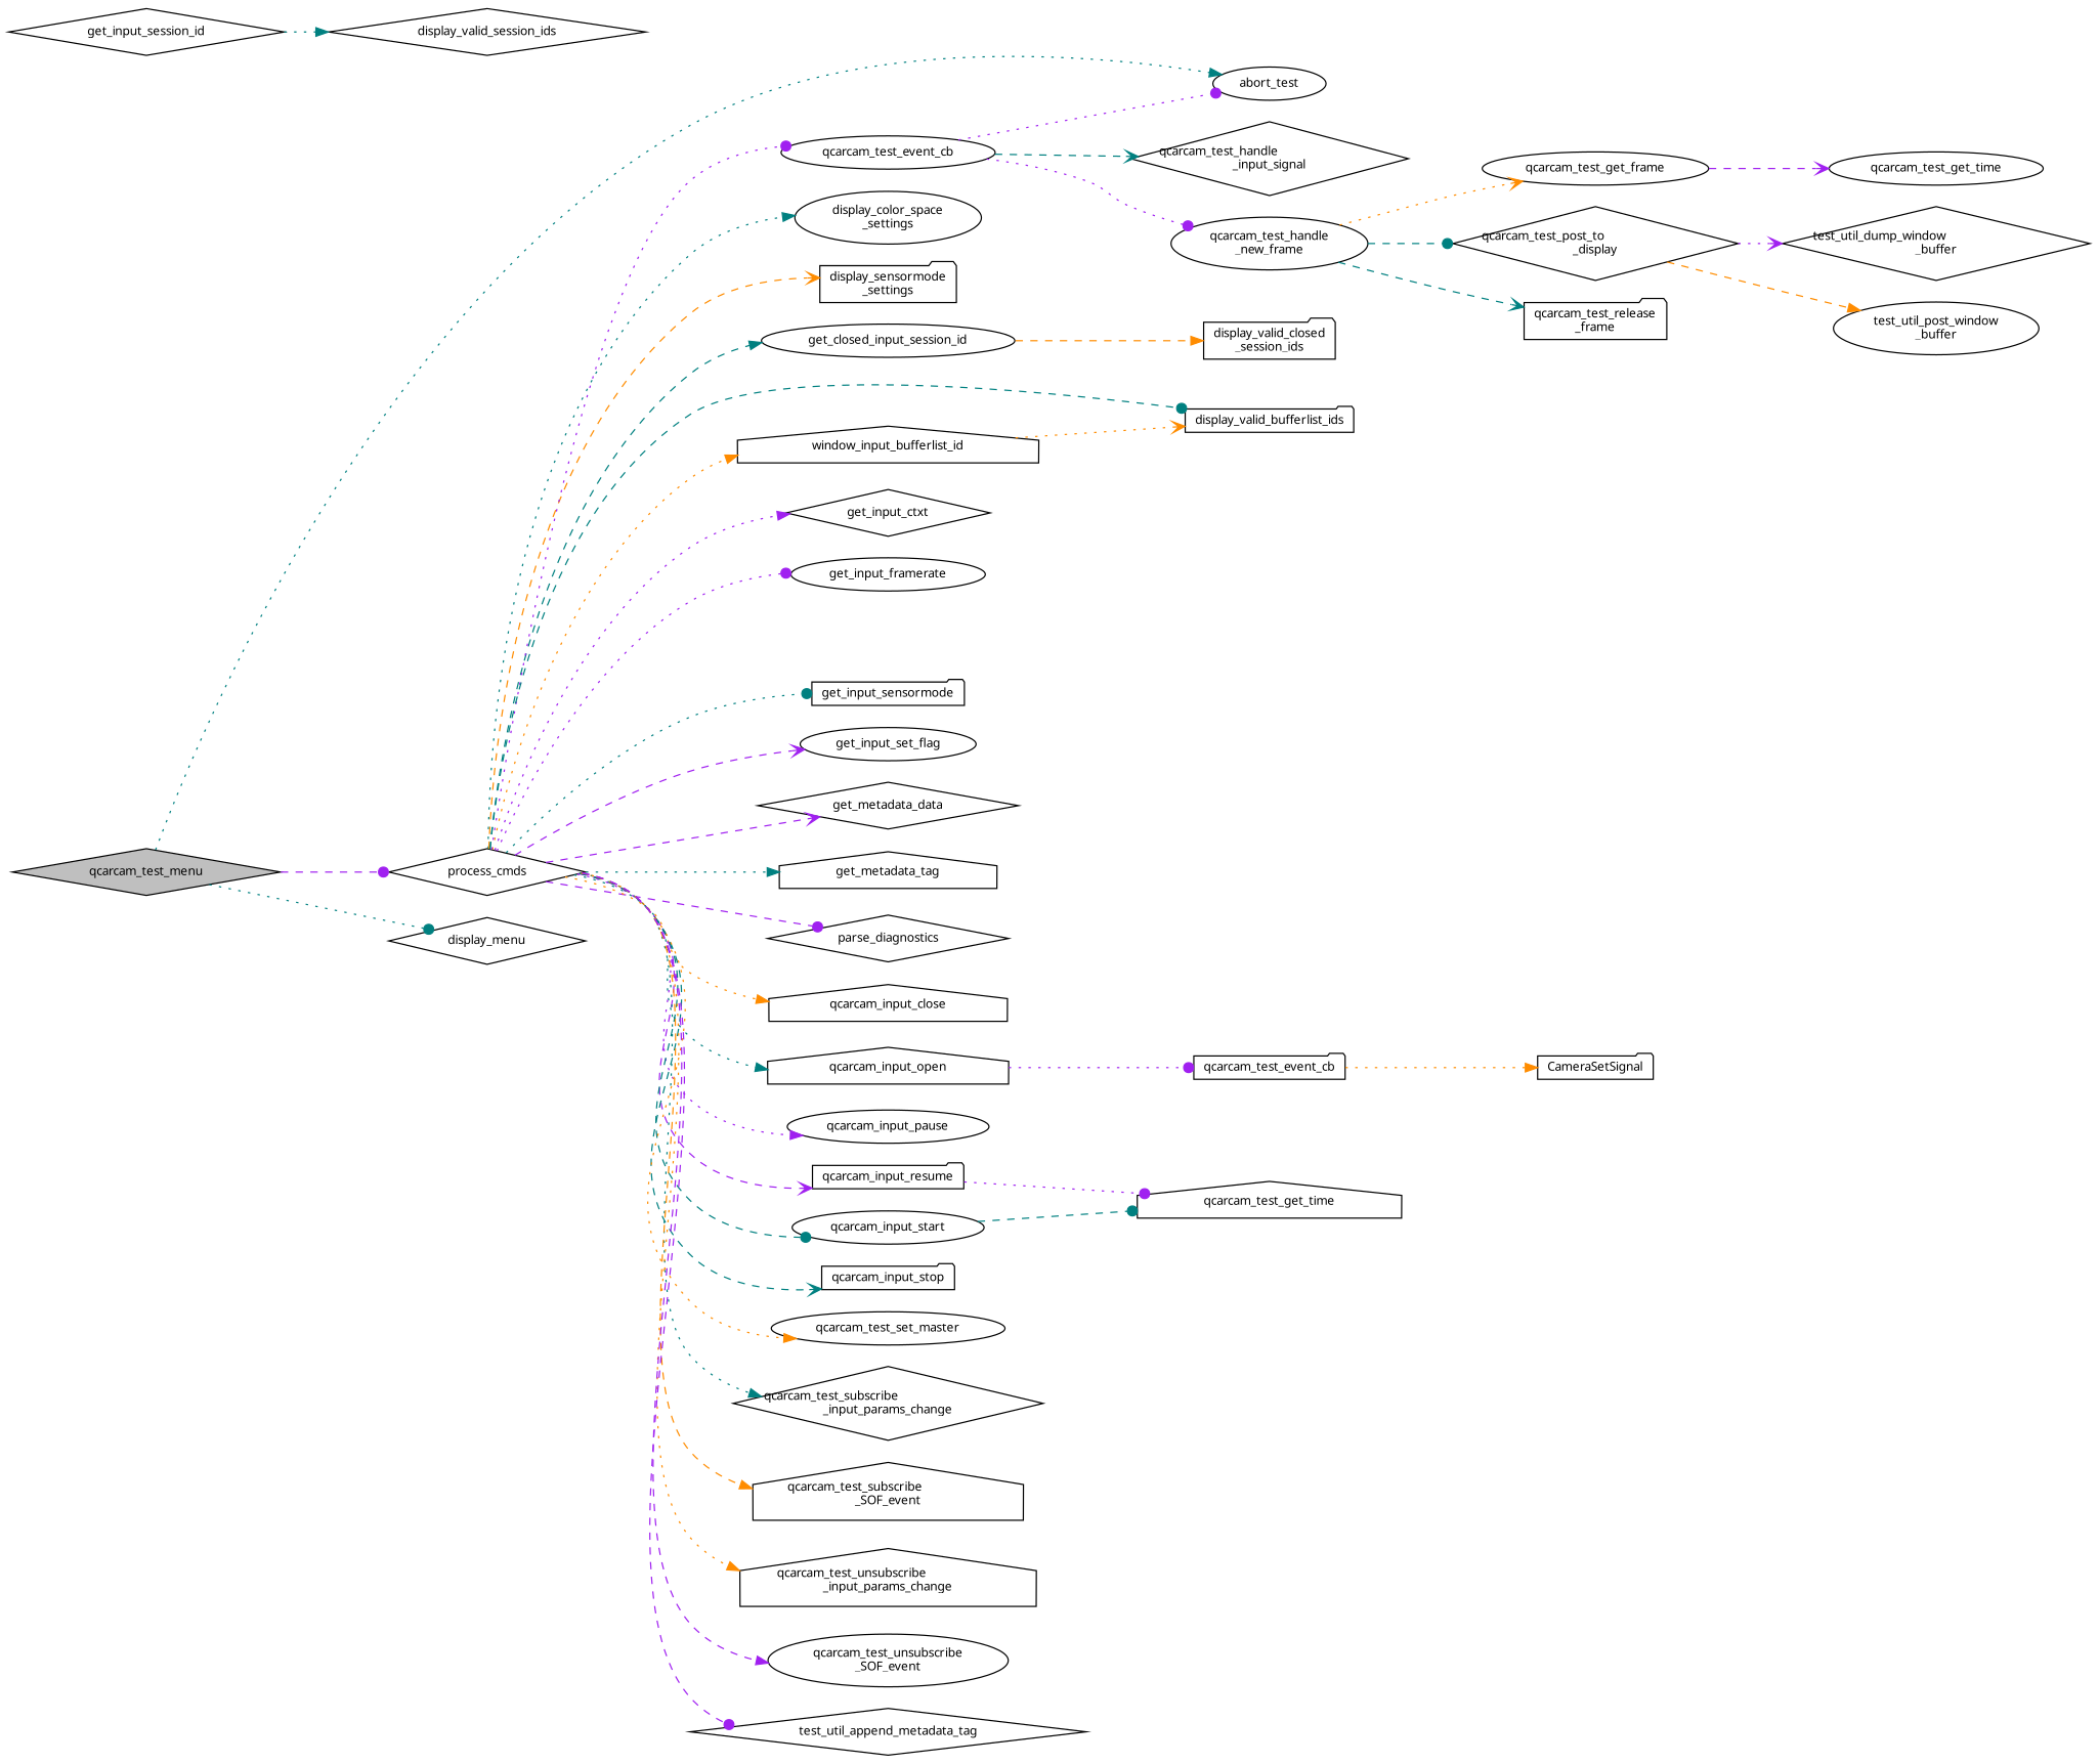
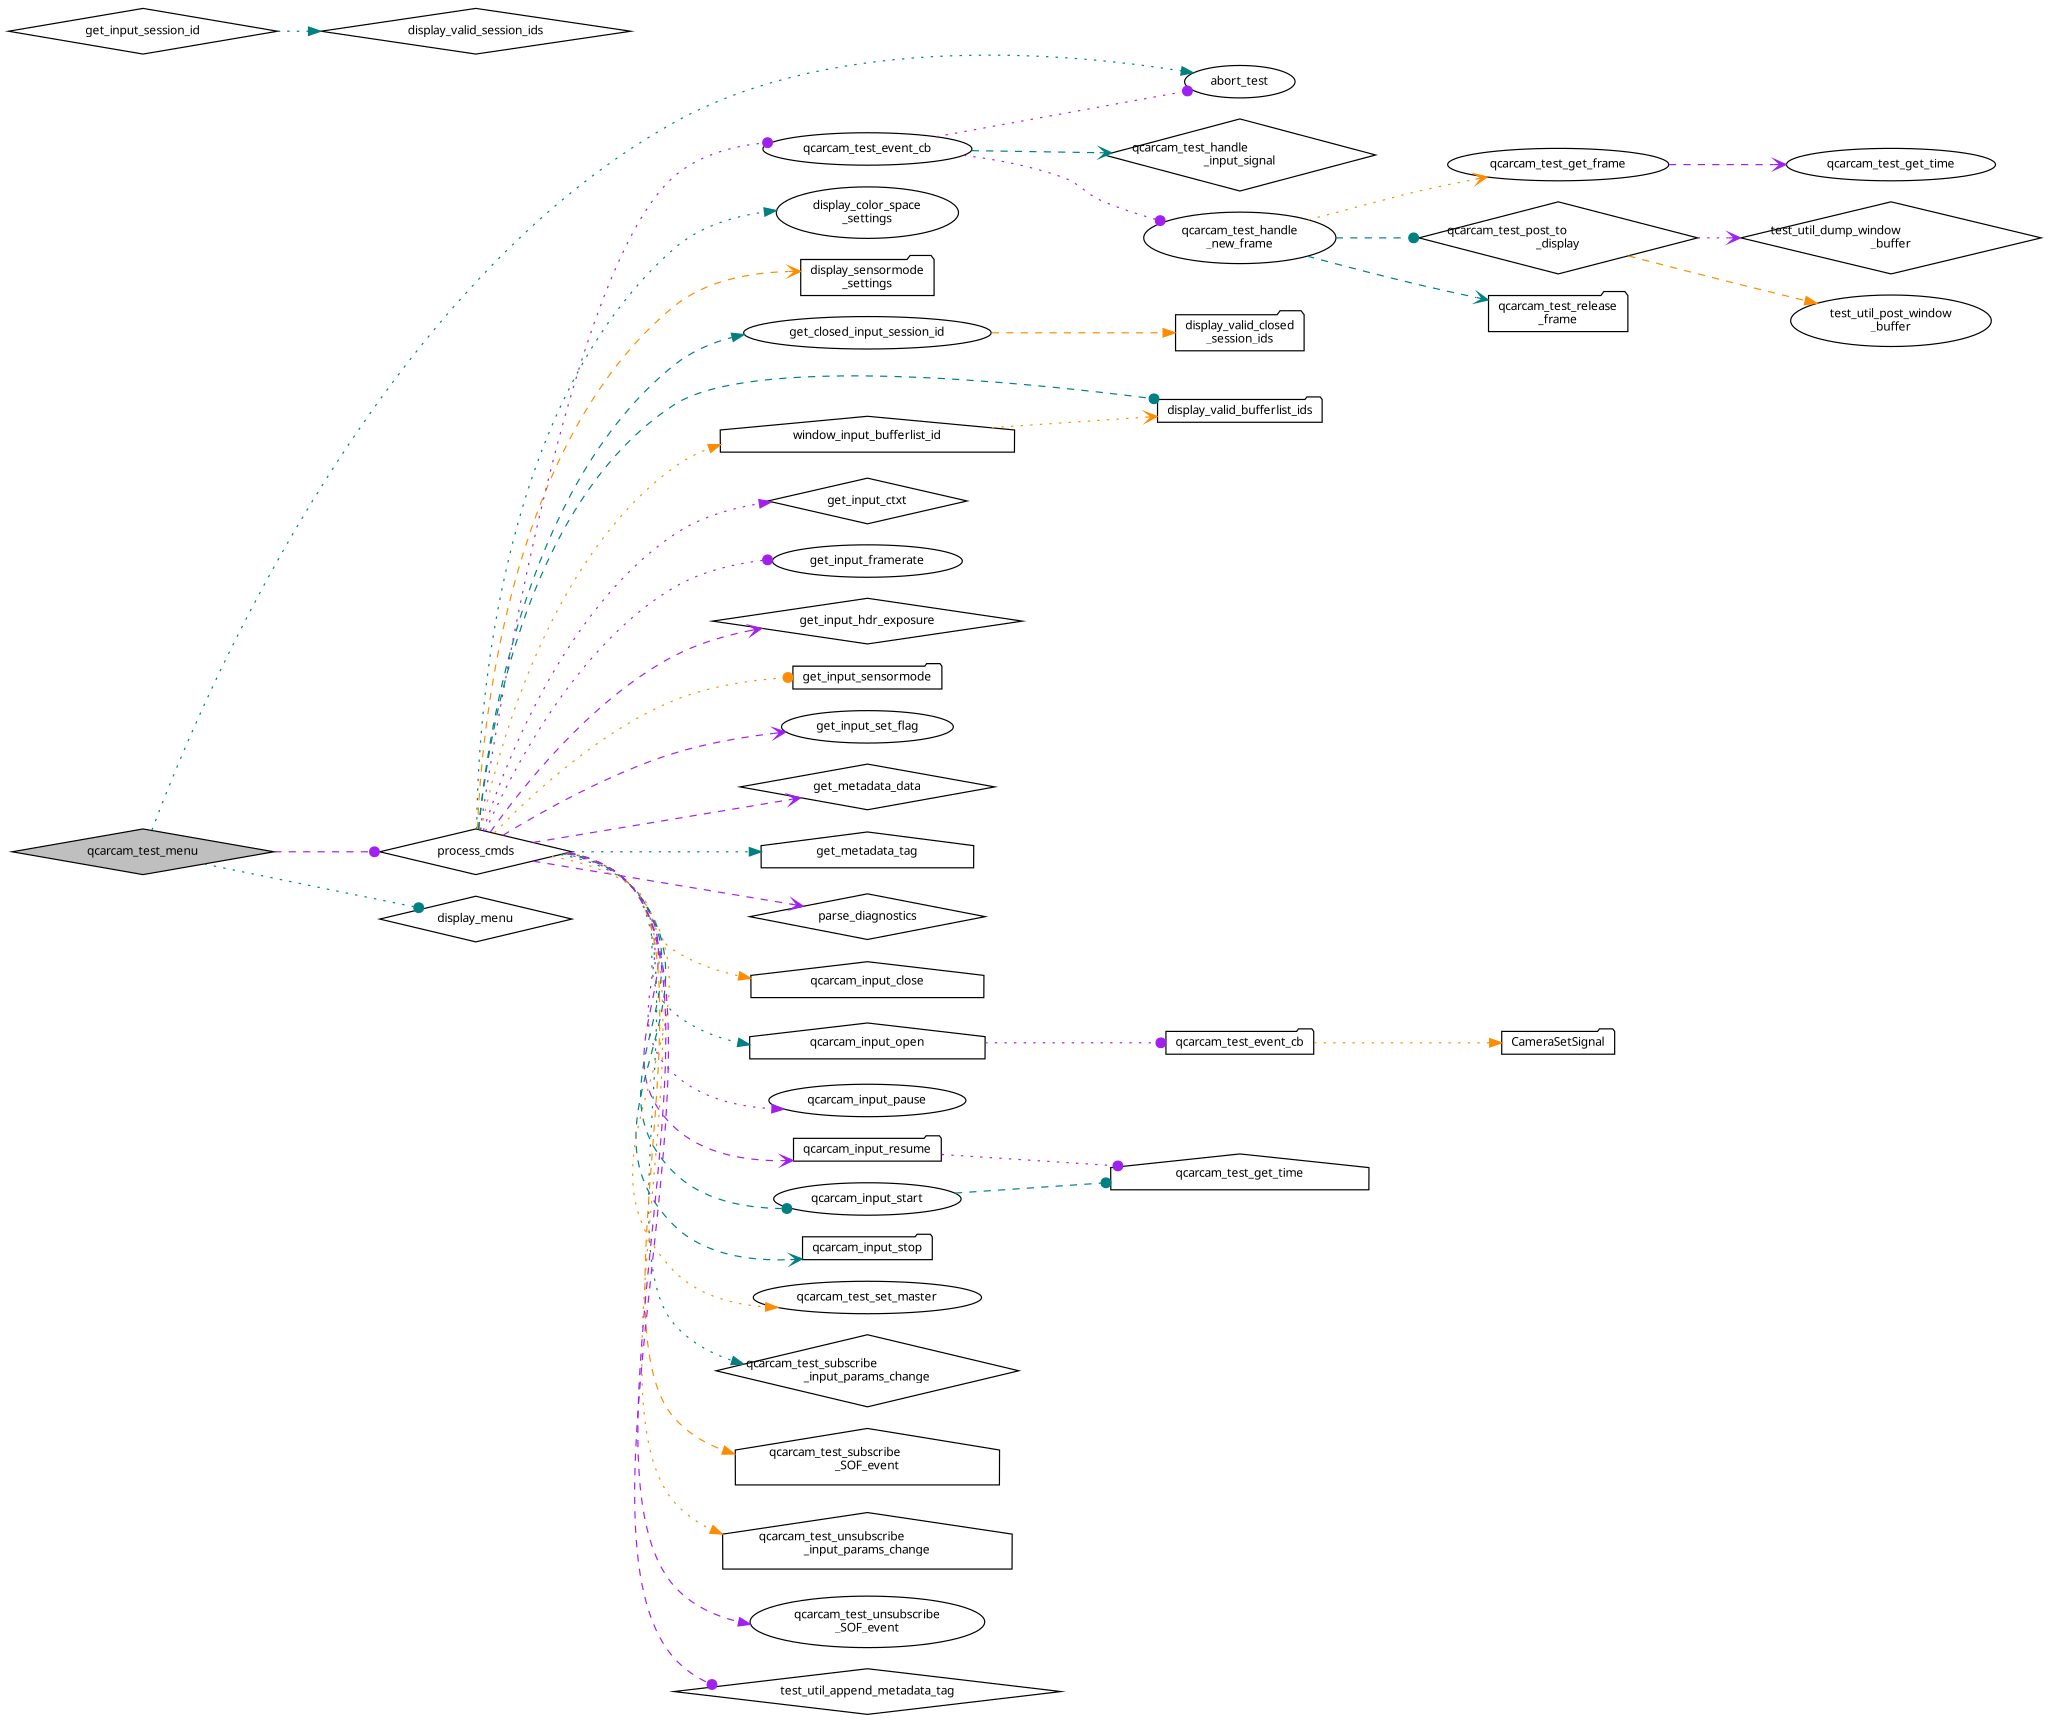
  digraph {
    fontname="Noto Sans"
    rankdir=LR
    node [color=black fillcolor=white fontname="Noto Sans" fontsize=10 shape=diamond style=filled]
    edge [arrowhead=normal color=purple fontname="Noto Sans" fontsize=10 labelfontname=Helvetica labelfontsize=10 style=dotted]
    n1 [fillcolor=grey75 fontcolor=black height=0.2 label=qcarcam_test_menu width=0.4]
    n2 [height=0.2 label=abort_test shape=ellipse width=0.4]
    n3 [height=0.2 label=display_menu width=0.4]
    n4 [height=0.2 label=process_cmds width=0.4]
    n5 [height=0.2 label="display_color_space\l_settings" shape=ellipse width=0.4]
    n6 [height=0.2 label="display_sensormode\l_settings" shape=folder width=0.4]
    n7 [height=0.2 label=get_closed_input_session_id shape=ellipse width=0.4]
    n8 [height=0.2 label=window_input_bufferlist_id shape=house width=0.4]
    n9 [height=0.2 label=get_input_ctxt width=0.4]
    n10 [height=0.2 label=get_input_framerate shape=ellipse width=0.4]
+   n11 [height=0.2 label=get_input_hdr_exposure width=0.4]
    n12 [height=0.2 label=get_input_sensormode shape=folder width=0.4]
    n13 [height=0.2 label=get_input_set_flag shape=ellipse width=0.4]
    n14 [height=0.2 label=get_metadata_data width=0.4]
    n15 [height=0.2 label=get_metadata_tag shape=house width=0.4]
    n16 [height=0.2 label=parse_diagnostics width=0.4]
    n17 [height=0.2 label=qcarcam_input_close shape=house width=0.4]
    n18 [height=0.2 label=qcarcam_input_open shape=house width=0.4]
    n19 [height=0.2 label=qcarcam_input_pause shape=ellipse width=0.4]
    n20 [height=0.2 label=qcarcam_input_resume shape=folder width=0.4]
    n21 [height=0.2 label=qcarcam_input_start shape=ellipse width=0.4]
    n22 [height=0.2 label=qcarcam_input_stop shape=folder width=0.4]
    n23 [height=0.2 label=qcarcam_test_event_cb shape=ellipse width=0.4]
    n24 [height=0.2 label=qcarcam_test_set_master shape=ellipse width=0.4]
    n25 [height=0.2 label="qcarcam_test_subscribe\l_input_params_change" width=0.4]
    n26 [height=0.2 label="qcarcam_test_subscribe\l_SOF_event" shape=house width=0.4]
    n27 [height=0.2 label="qcarcam_test_unsubscribe\l_input_params_change" shape=house width=0.4]
    n28 [height=0.2 label="qcarcam_test_unsubscribe\l_SOF_event" shape=ellipse width=0.4]
    n29 [height=0.2 label=test_util_append_metadata_tag width=0.4]
    n30 [height=0.2 label=display_valid_bufferlist_ids shape=folder width=0.4]
    n31 [height=0.2 label="display_valid_closed\l_session_ids" shape=folder width=0.4]
    n32 [height=0.2 label=get_input_session_id width=0.4]
    n33 [height=0.2 label=display_valid_session_ids width=0.4]
    n34 [height=0.2 label=qcarcam_test_event_cb shape=folder width=0.4]
    n35 [height=0.2 label=qcarcam_test_get_time shape=house width=0.4]
    n36 [height=0.2 label="qcarcam_test_handle\l_input_signal" width=0.4]
    n37 [height=0.2 label="qcarcam_test_handle\l_new_frame" shape=ellipse width=0.4]
    n38 [height=0.2 label=CameraSetSignal shape=folder width=0.4]
    n39 [height=0.2 label=qcarcam_test_get_frame shape=ellipse width=0.4]
    n40 [height=0.2 label="qcarcam_test_post_to\l_display" width=0.4]
    n41 [height=0.2 label="qcarcam_test_release\l_frame" shape=folder width=0.4]
    n42 [height=0.2 label=qcarcam_test_get_time shape=ellipse width=0.4]
    n43 [height=0.2 label="test_util_dump_window\l_buffer" width=0.4]
    n44 [height=0.2 label="test_util_post_window\l_buffer" shape=ellipse width=0.4]
    n1 -> n2 [color=teal]
    n1 -> n3 [arrowhead=dot color=teal]
    n1 -> n4 [arrowhead=dot style=dashed]
    n4 -> n5 [color=teal]
    n4 -> n6 [arrowhead=vee color=darkorange style=dashed]
    n4 -> n7 [color=teal style=dashed]
    n4 -> n8 [color=darkorange]
    n4 -> n9
    n4 -> n10 [arrowhead=dot]
-   n4 -> n12 [arrowhead=dot color=teal]
+   n4 -> n11 [arrowhead=vee style=dashed]
+   n4 -> n12 [arrowhead=dot color=darkorange]
    n4 -> n13 [arrowhead=vee style=dashed]
    n4 -> n14 [arrowhead=vee style=dashed]
    n4 -> n15 [color=teal]
-   n4 -> n16 [arrowhead=dot style=dashed]
+   n4 -> n16 [arrowhead=vee style=dashed]
    n4 -> n17 [color=darkorange]
    n4 -> n18 [color=teal]
    n4 -> n19
    n4 -> n20 [arrowhead=vee style=dashed]
    n4 -> n21 [arrowhead=dot color=teal style=dashed]
    n4 -> n22 [arrowhead=vee color=teal style=dashed]
    n4 -> n23 [arrowhead=dot]
    n4 -> n24 [color=darkorange]
    n4 -> n25 [color=teal]
    n4 -> n26 [color=darkorange style=dashed]
    n4 -> n27 [color=darkorange]
    n4 -> n28 [style=dashed]
    n4 -> n29 [arrowhead=dot style=dashed]
    n4 -> n30 [arrowhead=dot color=teal style=dashed]
    n7 -> n31 [color=darkorange style=dashed]
    n8 -> n30 [arrowhead=vee color=darkorange]
    n18 -> n34 [arrowhead=dot]
    n20 -> n35 [arrowhead=dot]
    n21 -> n35 [arrowhead=dot color=teal style=dashed]
    n23 -> n2 [arrowhead=dot]
    n23 -> n36 [arrowhead=vee color=teal style=dashed]
    n23 -> n37 [arrowhead=dot]
    n32 -> n33 [color=teal]
    n34 -> n38 [color=darkorange]
    n37 -> n39 [arrowhead=vee color=darkorange]
    n37 -> n40 [arrowhead=dot color=teal style=dashed]
    n37 -> n41 [arrowhead=vee color=teal style=dashed]
    n39 -> n42 [arrowhead=vee style=dashed]
    n40 -> n43 [arrowhead=vee]
    n40 -> n44 [color=darkorange style=dashed]
  }
